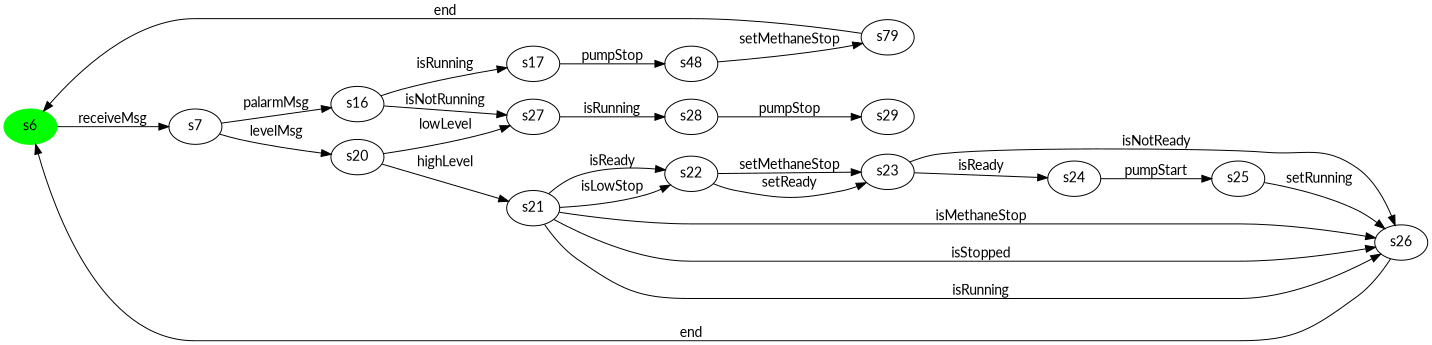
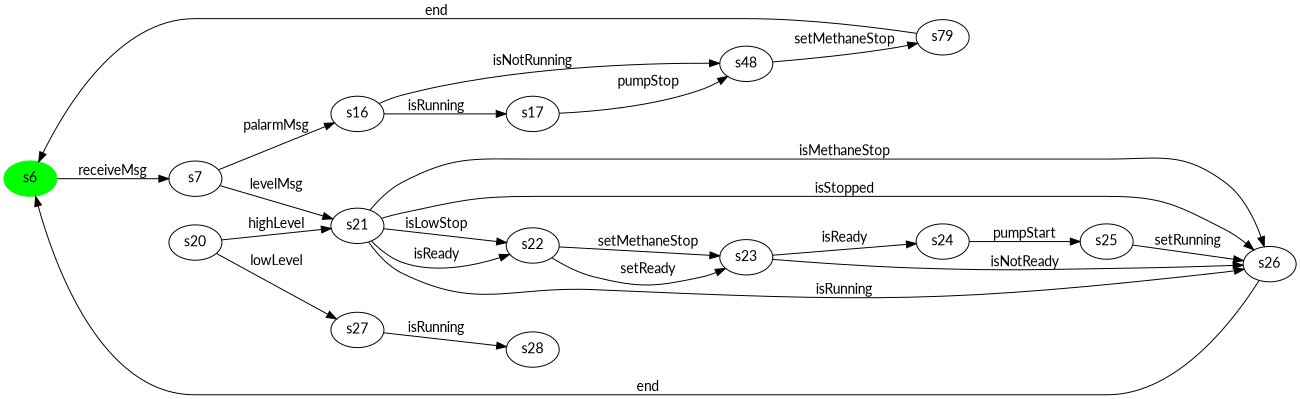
  digraph {
    fontname=Lato
    rankdir=LR
    node [fontname=Lato]
    edge [fontname=Lato]
    n1 [color=green label=s6 style=filled]
    n2 [label=s7]
    n3 [label=s16]
    n4 [label=s20]
    n5 [label=s17]
    n6 [label=s48]
    n7 [label=s27]
    n8 [label=s21]
    n9 [label=s79]
    n10 [label=s28]
    n11 [label=s22]
    n12 [label=s26]
-   n13 [label=s29]
    n14 [label=s23]
    n15 [label=s24]
    n16 [label=s25]
    n1 -> n2 [label=" receiveMsg "]
    n2 -> n3 [label=" palarmMsg "]
-   n2 -> n4 [label=" levelMsg "]
+   n2 -> n8 [label=" levelMsg "]
    n3 -> n5 [label=" isRunning "]
-   n3 -> n7 [label=" isNotRunning "]
+   n3 -> n6 [label=" isNotRunning "]
    n4 -> n7 [label=" lowLevel "]
    n4 -> n8 [label=" highLevel "]
    n5 -> n6 [label=" pumpStop "]
    n6 -> n9 [label=" setMethaneStop "]
    n7 -> n10 [label=" isRunning "]
    n8 -> n11 [label=" isReady "]
    n8 -> n11 [label=" isLowStop "]
    n8 -> n12 [label=" isMethaneStop "]
    n8 -> n12 [label=" isStopped "]
    n8 -> n12 [label=" isRunning "]
    n9 -> n1 [label=" end "]
-   n10 -> n13 [label=" pumpStop "]
    n11 -> n14 [label=" setReady "]
    n11 -> n14 [label=" setMethaneStop "]
    n12 -> n1 [label=" end "]
    n14 -> n12 [label=" isNotReady "]
    n14 -> n15 [label=" isReady "]
    n15 -> n16 [label=" pumpStart "]
    n16 -> n12 [label=" setRunning "]
  }
